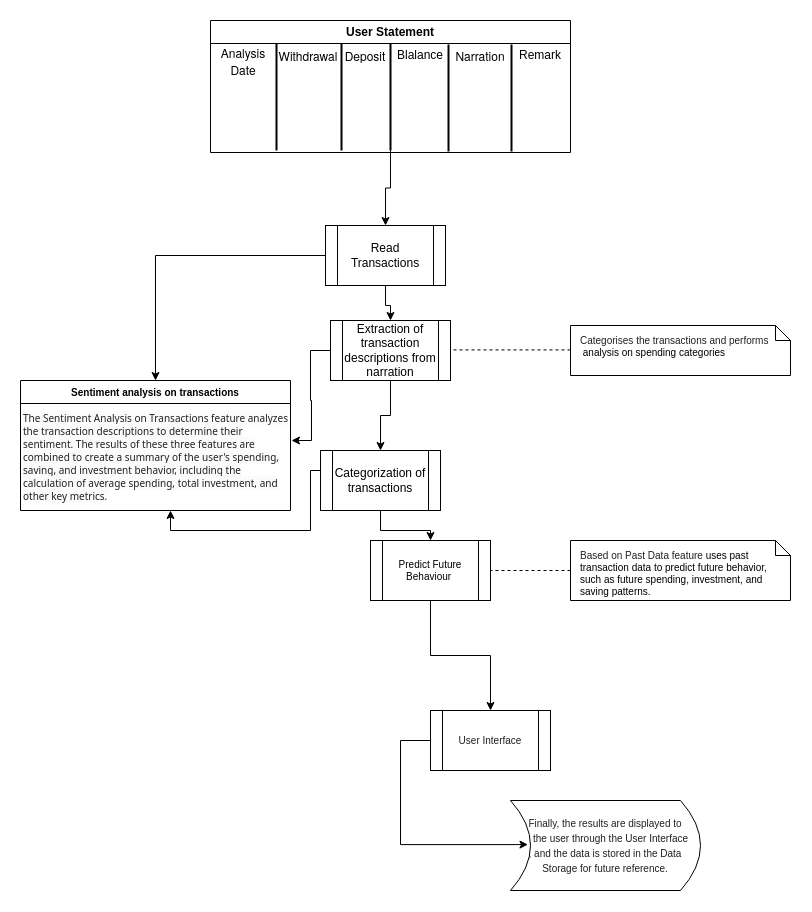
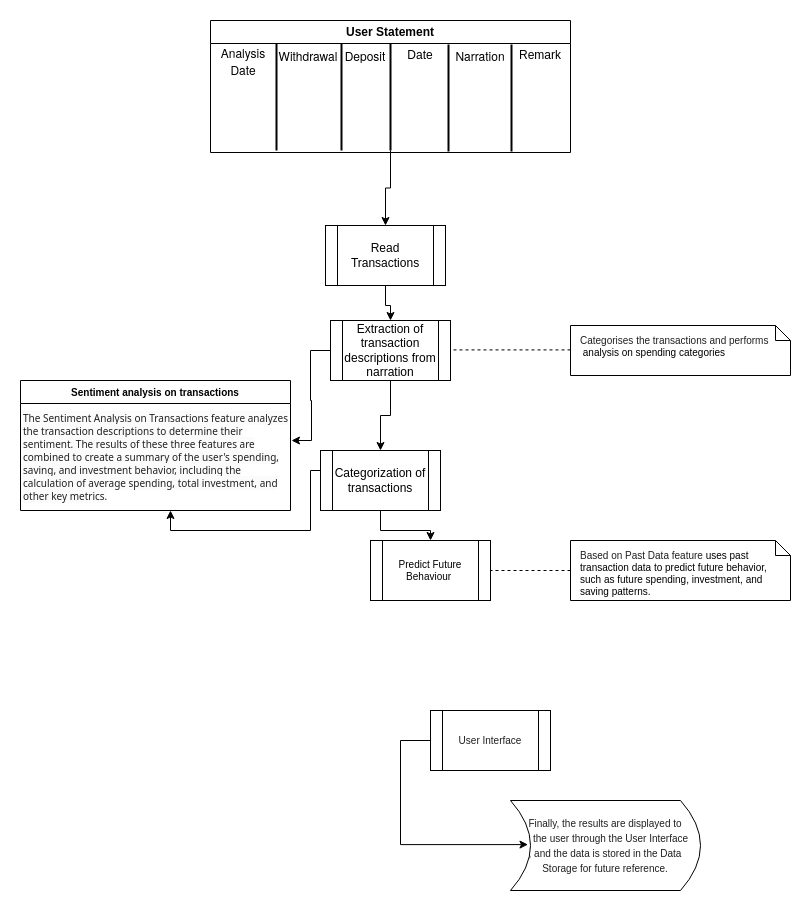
  <mxCell id="0" />
  <mxCell id="1" parent="0" />
  <mxCell id="2" value="User Statement" style="swimlane;whiteSpace=wrap;html=1;" vertex="1" parent="1"><mxGeometry x="210" y="20" width="360" height="132" as="geometry" /></mxCell>
  <mxCell id="3" value="&lt;p style=&quot;margin: 0px; font-stretch: normal; line-height: normal; font-family: &amp;quot;Helvetica Neue&amp;quot;;&quot;&gt;&lt;font style=&quot;font-size: 12px;&quot;&gt;Analysis Date&lt;/font&gt;&lt;/p&gt;" style="text;html=1;strokeColor=none;fillColor=none;align=center;verticalAlign=middle;whiteSpace=wrap;rounded=0;" vertex="1" parent="2"><mxGeometry x="3" y="25" width="60" height="30" as="geometry" /></mxCell>
  <mxCell id="4" value="&lt;p style=&quot;margin: 0px; font-stretch: normal; line-height: normal; font-family: &amp;quot;Helvetica Neue&amp;quot;;&quot;&gt;&lt;font style=&quot;font-size: 12px;&quot;&gt;Withdrawal&lt;/font&gt;&lt;/p&gt;" style="text;html=1;strokeColor=none;fillColor=none;align=center;verticalAlign=middle;whiteSpace=wrap;rounded=0;" vertex="1" parent="2"><mxGeometry x="63" y="20" width="70" height="30" as="geometry" /></mxCell>
  <mxCell id="5" value="&lt;p style=&quot;margin: 0px; font-style: normal; font-variant-caps: normal; font-weight: normal; font-stretch: normal; line-height: normal; font-family: &amp;quot;Helvetica Neue&amp;quot;; color: rgb(0, 0, 0);&quot;&gt;&lt;font style=&quot;font-size: 12px;&quot;&gt;Deposit&lt;/font&gt;&lt;/p&gt;" style="text;whiteSpace=wrap;html=1;align=center;verticalAlign=middle;" vertex="1" parent="2"><mxGeometry x="120" y="15" width="70" height="40" as="geometry" /></mxCell>
- <mxCell id="6" value="Blalance" style="text;html=1;strokeColor=none;fillColor=none;align=center;verticalAlign=middle;whiteSpace=wrap;rounded=0;" vertex="1" parent="2"><mxGeometry x="180" y="20" width="60" height="30" as="geometry" /></mxCell>
+ <mxCell id="6" value="Date" style="text;html=1;strokeColor=none;fillColor=none;align=center;verticalAlign=middle;whiteSpace=wrap;rounded=0;" vertex="1" parent="2"><mxGeometry x="180" y="20" width="60" height="30" as="geometry" /></mxCell>
  <mxCell id="7" value="&lt;p style=&quot;margin: 0px; font-stretch: normal; line-height: normal; font-family: &amp;quot;Helvetica Neue&amp;quot;;&quot;&gt;&lt;font style=&quot;font-size: 12px;&quot;&gt;Narration&lt;/font&gt;&lt;/p&gt;" style="text;html=1;strokeColor=none;fillColor=none;align=center;verticalAlign=middle;whiteSpace=wrap;rounded=0;" vertex="1" parent="2"><mxGeometry x="240" y="20" width="60" height="30" as="geometry" /></mxCell>
  <mxCell id="8" value="Remark" style="text;html=1;strokeColor=none;fillColor=none;align=center;verticalAlign=middle;whiteSpace=wrap;rounded=0;" vertex="1" parent="2"><mxGeometry x="300" y="20" width="60" height="30" as="geometry" /></mxCell>
  <mxCell id="9" value="" style="line;strokeWidth=2;direction=south;html=1;fontSize=12;" vertex="1" parent="2"><mxGeometry x="61" y="23" width="10" height="107" as="geometry" /></mxCell>
  <mxCell id="10" value="" style="line;strokeWidth=2;direction=south;html=1;fontSize=12;" vertex="1" parent="2"><mxGeometry x="126" y="23" width="10" height="107" as="geometry" /></mxCell>
  <mxCell id="11" value="" style="line;strokeWidth=2;direction=south;html=1;fontSize=12;" vertex="1" parent="2"><mxGeometry x="175" y="23" width="10" height="107" as="geometry" /></mxCell>
  <mxCell id="12" value="" style="line;strokeWidth=2;direction=south;html=1;fontSize=12;" vertex="1" parent="2"><mxGeometry x="233" y="24" width="10" height="107" as="geometry" /></mxCell>
  <mxCell id="13" value="" style="line;strokeWidth=2;direction=south;html=1;fontSize=12;" vertex="1" parent="2"><mxGeometry x="296" y="24" width="10" height="107" as="geometry" /></mxCell>
  <mxCell id="14" style="edgeStyle=orthogonalEdgeStyle;rounded=0;orthogonalLoop=1;jettySize=auto;html=1;entryX=0.5;entryY=0;entryDx=0;entryDy=0;fontSize=10;" edge="1" parent="1" source="16" target="19"><mxGeometry relative="1" as="geometry" /></mxCell>
- <mxCell id="15" style="edgeStyle=orthogonalEdgeStyle;rounded=0;orthogonalLoop=1;jettySize=auto;html=1;entryX=0.5;entryY=0;entryDx=0;entryDy=0;fontSize=10;fontColor=#202021;" edge="1" parent="1" source="16" target="26"><mxGeometry relative="1" as="geometry" /></mxCell>
  <mxCell id="16" value="Read Transactions" style="shape=process;whiteSpace=wrap;html=1;backgroundOutline=1;fontSize=12;" vertex="1" parent="1"><mxGeometry x="325" y="225" width="120" height="60" as="geometry" /></mxCell>
  <mxCell id="17" style="edgeStyle=orthogonalEdgeStyle;rounded=0;orthogonalLoop=1;jettySize=auto;html=1;entryX=0.5;entryY=0;entryDx=0;entryDy=0;fontSize=10;" edge="1" parent="1" source="19" target="22"><mxGeometry relative="1" as="geometry" /></mxCell>
  <mxCell id="18" style="edgeStyle=orthogonalEdgeStyle;rounded=0;orthogonalLoop=1;jettySize=auto;html=1;entryX=1;entryY=0.5;entryDx=0;entryDy=0;fontSize=10;fontColor=#202021;" edge="1" parent="1" source="19" target="27"><mxGeometry relative="1" as="geometry" /></mxCell>
  <mxCell id="19" value="Extraction of transaction descriptions from narration" style="shape=process;whiteSpace=wrap;html=1;backgroundOutline=1;fontSize=12;" vertex="1" parent="1"><mxGeometry x="330" y="320" width="120" height="60" as="geometry" /></mxCell>
  <mxCell id="20" style="edgeStyle=orthogonalEdgeStyle;rounded=0;orthogonalLoop=1;jettySize=auto;html=1;entryX=0.5;entryY=0;entryDx=0;entryDy=0;fontSize=10;" edge="1" parent="1" source="22" target="25"><mxGeometry relative="1" as="geometry" /></mxCell>
  <mxCell id="21" style="edgeStyle=orthogonalEdgeStyle;rounded=0;orthogonalLoop=1;jettySize=auto;html=1;fontSize=10;fontColor=#202021;" edge="1" parent="1" source="22"><mxGeometry relative="1" as="geometry"><mxPoint x="170" y="510" as="targetPoint" /><Array as="points"><mxPoint x="310" y="470" /><mxPoint x="310" y="530" /><mxPoint x="170" y="530" /></Array></mxGeometry></mxCell>
  <mxCell id="22" value="Categorization of transactions" style="shape=process;whiteSpace=wrap;html=1;backgroundOutline=1;fontSize=12;" vertex="1" parent="1"><mxGeometry x="320" y="450" width="120" height="60" as="geometry" /></mxCell>
  <mxCell id="23" style="edgeStyle=orthogonalEdgeStyle;rounded=0;orthogonalLoop=1;jettySize=auto;html=1;fontSize=10;" edge="1" parent="1" source="11" target="16"><mxGeometry relative="1" as="geometry" /></mxCell>
- <mxCell id="24" style="edgeStyle=orthogonalEdgeStyle;rounded=0;orthogonalLoop=1;jettySize=auto;html=1;entryX=0.5;entryY=0;entryDx=0;entryDy=0;fontSize=10;fontColor=#202021;" edge="1" parent="1" source="25" target="33"><mxGeometry relative="1" as="geometry" /></mxCell>
  <mxCell id="25" value="Predict Future Behaviour&amp;nbsp;" style="shape=process;whiteSpace=wrap;html=1;backgroundOutline=1;fontSize=10;" vertex="1" parent="1"><mxGeometry x="370" y="540" width="120" height="60" as="geometry" /></mxCell>
  <mxCell id="26" value="Sentiment analysis on transactions" style="swimlane;whiteSpace=wrap;html=1;fontSize=10;" vertex="1" parent="1"><mxGeometry x="20" y="380" width="270" height="130" as="geometry" /></mxCell>
  <mxCell id="27" value="&lt;span style=&quot;caret-color: rgb(32, 32, 33); color: rgb(32, 32, 33); font-family: Söhne, ui-sans-serif, system-ui, -apple-system, &amp;quot;Segoe UI&amp;quot;, Roboto, Ubuntu, Cantarell, &amp;quot;Noto Sans&amp;quot;, sans-serif, &amp;quot;Helvetica Neue&amp;quot;, Arial, &amp;quot;Apple Color Emoji&amp;quot;, &amp;quot;Segoe UI Emoji&amp;quot;, &amp;quot;Segoe UI Symbol&amp;quot;, &amp;quot;Noto Color Emoji&amp;quot;; font-size: 10px; font-style: normal; font-variant-caps: normal; font-weight: 400; letter-spacing: normal; orphans: 2; text-align: start; text-indent: 0px; text-transform: none; widows: 2; word-spacing: 0px; -webkit-text-stroke-width: 0px; background-color: rgb(251, 251, 251); text-decoration: none; float: none; display: inline !important;&quot;&gt;The Sentiment Analysis on Transactions feature analyzes the transaction descriptions to determine their sentiment. The results of these three features are combined to create a summary of the user's spending, saving, and investment behavior, including the calculation of average spending, total investment, and other key metrics.&lt;/span&gt;" style="text;whiteSpace=wrap;html=1;fontSize=10;fontColor=#202021;" vertex="1" parent="26"><mxGeometry x="1" y="25" width="270" height="70" as="geometry" /></mxCell>
  <mxCell id="28" value="&lt;p style=&quot;margin:0px;margin-top:10px;margin-left:10px;text-align:left;&quot;&gt;Based on Past Data feature&amp;nbsp;&lt;span style=&quot;caret-color: rgb(0, 0, 0); color: rgb(0, 0, 0); text-align: center;&quot;&gt;uses past&amp;nbsp;&lt;/span&gt;&lt;br style=&quot;border-color: var(--border-color); caret-color: rgb(0, 0, 0); color: rgb(0, 0, 0); text-align: center;&quot;&gt;&lt;span style=&quot;caret-color: rgb(0, 0, 0); color: rgb(0, 0, 0); text-align: center;&quot;&gt;transaction&lt;/span&gt;&lt;span style=&quot;caret-color: rgb(0, 0, 0); color: rgb(0, 0, 0); text-align: center;&quot;&gt;&amp;nbsp;data to predict future behavior,&amp;nbsp;&lt;/span&gt;&lt;br style=&quot;border-color: var(--border-color); caret-color: rgb(0, 0, 0); color: rgb(0, 0, 0); text-align: center;&quot;&gt;&lt;span style=&quot;caret-color: rgb(0, 0, 0); color: rgb(0, 0, 0); text-align: center;&quot;&gt;such as future spending, investment, and saving patterns.&lt;/span&gt;&lt;br&gt;&lt;/p&gt;" style="shape=note;html=1;size=15;spacingLeft=5;align=left;html=1;overflow=fill;whiteSpace=wrap;align=center;labelBackgroundColor=none;fontSize=10;fontColor=#202021;" vertex="1" parent="1"><mxGeometry x="570" y="540" width="220" height="60" as="geometry" /></mxCell>
  <mxCell id="29" value="" style="rounded=0;html=1;labelBackgroundColor=none;endArrow=none;dashed=1;fontSize=10;fontColor=#202021;entryX=1;entryY=0.5;entryDx=0;entryDy=0;" edge="1" source="28" target="25" parent="1"><mxGeometry relative="1" as="geometry"><mxPoint x="614" y="590" as="targetPoint" /></mxGeometry></mxCell>
  <mxCell id="30" value="&lt;p style=&quot;margin:0px;margin-top:10px;margin-left:10px;text-align:left;&quot;&gt;Categorises the transactions and performs&lt;br style=&quot;border-color: var(--border-color); caret-color: rgb(0, 0, 0); color: rgb(0, 0, 0); text-align: center;&quot;&gt;&lt;span style=&quot;caret-color: rgb(0, 0, 0); color: rgb(0, 0, 0); text-align: center;&quot;&gt;&amp;nbsp;analysis on spending categories&amp;nbsp;&lt;/span&gt;&lt;br&gt;&lt;/p&gt;" style="shape=note;html=1;size=15;spacingLeft=5;align=left;html=1;overflow=fill;whiteSpace=wrap;align=center;labelBackgroundColor=none;fontSize=10;fontColor=#202021;" vertex="1" parent="1"><mxGeometry x="570" y="325" width="220" height="50" as="geometry" /></mxCell>
  <mxCell id="31" value="" style="rounded=0;html=1;labelBackgroundColor=none;endArrow=none;dashed=1;fontSize=10;fontColor=#202021;entryX=1;entryY=0.5;entryDx=0;entryDy=0;" edge="1" parent="1"><mxGeometry relative="1" as="geometry"><mxPoint x="570" y="349.41" as="sourcePoint" /><mxPoint x="450" y="349.41" as="targetPoint" /></mxGeometry></mxCell>
  <mxCell id="32" style="edgeStyle=orthogonalEdgeStyle;rounded=0;orthogonalLoop=1;jettySize=auto;html=1;fontSize=10;fontColor=#202021;entryX=0.908;entryY=0.51;entryDx=0;entryDy=0;entryPerimeter=0;" edge="1" parent="1" source="33" target="34"><mxGeometry relative="1" as="geometry"><mxPoint x="390" y="840" as="targetPoint" /><Array as="points"><mxPoint x="400" y="844" /></Array></mxGeometry></mxCell>
  <mxCell id="33" value="User Interface" style="shape=process;whiteSpace=wrap;html=1;backgroundOutline=1;labelBackgroundColor=none;fontSize=10;fontColor=#202021;" vertex="1" parent="1"><mxGeometry x="430" y="710" width="120" height="60" as="geometry" /></mxCell>
  <mxCell id="34" value="&lt;p style=&quot;line-height: 150%;&quot;&gt;Finally, the results are displayed to&lt;br&gt;&amp;nbsp; &amp;nbsp; the user through the User&amp;nbsp;Interface&lt;br&gt;, and the data is stored in the Data Storage for future reference.&lt;/p&gt;" style="shape=dataStorage;whiteSpace=wrap;html=1;fixedSize=1;labelBackgroundColor=none;fontSize=10;fontColor=#202021;direction=west;" vertex="1" parent="1"><mxGeometry x="510" y="800" width="190" height="90" as="geometry" /></mxCell>
